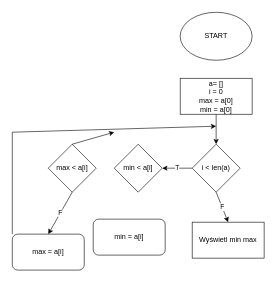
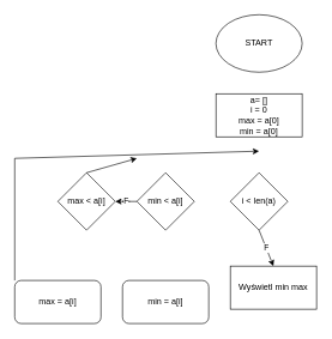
  <mxCell id="0" />
  <mxCell id="1" parent="0" />
  <mxCell id="2" value="START" style="ellipse;whiteSpace=wrap;html=1;" vertex="1" parent="1"><mxGeometry x="300" y="20" width="120" height="80" as="geometry" /></mxCell>
- <mxCell id="3" value="" style="edgeStyle=orthogonalEdgeStyle;rounded=0;orthogonalLoop=1;jettySize=auto;html=1;" edge="1" parent="1" source="4" target="6"><mxGeometry relative="1" as="geometry" /></mxCell>
  <mxCell id="4" value="a= []&lt;br&gt;i = 0&lt;br&gt;max = a[0]&lt;br&gt;min = a[0]" style="rounded=0;whiteSpace=wrap;html=1;" vertex="1" parent="1"><mxGeometry x="300" y="130" width="120" height="60" as="geometry" /></mxCell>
- <mxCell id="5" value="T" style="edgeStyle=orthogonalEdgeStyle;rounded=0;orthogonalLoop=1;jettySize=auto;html=1;" edge="1" parent="1" source="6" target="8"><mxGeometry relative="1" as="geometry" /></mxCell>
  <mxCell id="6" value="i &amp;lt; len(a)" style="rhombus;whiteSpace=wrap;html=1;rounded=0;" vertex="1" parent="1"><mxGeometry x="320" y="240" width="80" height="80" as="geometry" /></mxCell>
+ <mxCell id="7" value="F" style="edgeStyle=orthogonalEdgeStyle;rounded=0;orthogonalLoop=1;jettySize=auto;html=1;" edge="1" parent="1" source="8" target="11"><mxGeometry relative="1" as="geometry" /></mxCell>
  <mxCell id="8" value="min &amp;lt; a[i]" style="rhombus;whiteSpace=wrap;html=1;rounded=0;" vertex="1" parent="1"><mxGeometry x="190" y="240" width="80" height="80" as="geometry" /></mxCell>
- <mxCell id="9" value="min = a[i]" style="rounded=1;whiteSpace=wrap;html=1;" vertex="1" parent="1"><mxGeometry x="155" y="365" width="120" height="60" as="geometry" /></mxCell>
+ <mxCell id="9" value="min = a[i]" style="rounded=1;whiteSpace=wrap;html=1;" vertex="1" parent="1"><mxGeometry x="170" y="390" width="120" height="60" as="geometry" /></mxCell>
  <mxCell id="10" value="max = a[i]" style="rounded=1;whiteSpace=wrap;html=1;" vertex="1" parent="1"><mxGeometry x="20" y="390" width="120" height="60" as="geometry" /></mxCell>
  <mxCell id="11" value="max &amp;lt; a[i]" style="rhombus;whiteSpace=wrap;html=1;rounded=0;" vertex="1" parent="1"><mxGeometry x="80" y="240" width="80" height="80" as="geometry" /></mxCell>
- <mxCell id="12" value="F" style="endArrow=classic;html=1;rounded=0;exitX=0.5;exitY=1;exitDx=0;exitDy=0;entryX=0.5;entryY=0;entryDx=0;entryDy=0;" edge="1" parent="1" source="11" target="10"><mxGeometry width="50" height="50" relative="1" as="geometry"><mxPoint x="120" y="370" as="sourcePoint" /><mxPoint x="170" y="320" as="targetPoint" /></mxGeometry></mxCell>
  <mxCell id="13" value="" style="endArrow=none;html=1;rounded=0;exitX=0;exitY=0;exitDx=0;exitDy=0;" edge="1" parent="1" source="10"><mxGeometry width="50" height="50" relative="1" as="geometry"><mxPoint x="340" y="390" as="sourcePoint" /><mxPoint x="20" y="220" as="targetPoint" /></mxGeometry></mxCell>
  <mxCell id="14" value="" style="endArrow=classic;html=1;rounded=0;" edge="1" parent="1"><mxGeometry width="50" height="50" relative="1" as="geometry"><mxPoint x="20" y="220" as="sourcePoint" /><mxPoint x="360" y="210" as="targetPoint" /></mxGeometry></mxCell>
  <mxCell id="15" value="" style="endArrow=classic;html=1;rounded=0;exitX=0.5;exitY=0;exitDx=0;exitDy=0;" edge="1" parent="1" source="11"><mxGeometry width="50" height="50" relative="1" as="geometry"><mxPoint x="340" y="390" as="sourcePoint" /><mxPoint x="190" y="220" as="targetPoint" /></mxGeometry></mxCell>
  <mxCell id="16" value="Wyświetl min max" style="rounded=0;whiteSpace=wrap;html=1;" vertex="1" parent="1"><mxGeometry x="320" y="370" width="120" height="60" as="geometry" /></mxCell>
  <mxCell id="17" value="F" style="endArrow=classic;html=1;rounded=0;exitX=0.5;exitY=1;exitDx=0;exitDy=0;entryX=0.5;entryY=0;entryDx=0;entryDy=0;" edge="1" parent="1" source="6" target="16"><mxGeometry width="50" height="50" relative="1" as="geometry"><mxPoint x="340" y="390" as="sourcePoint" /><mxPoint x="390" y="340" as="targetPoint" /></mxGeometry></mxCell>
